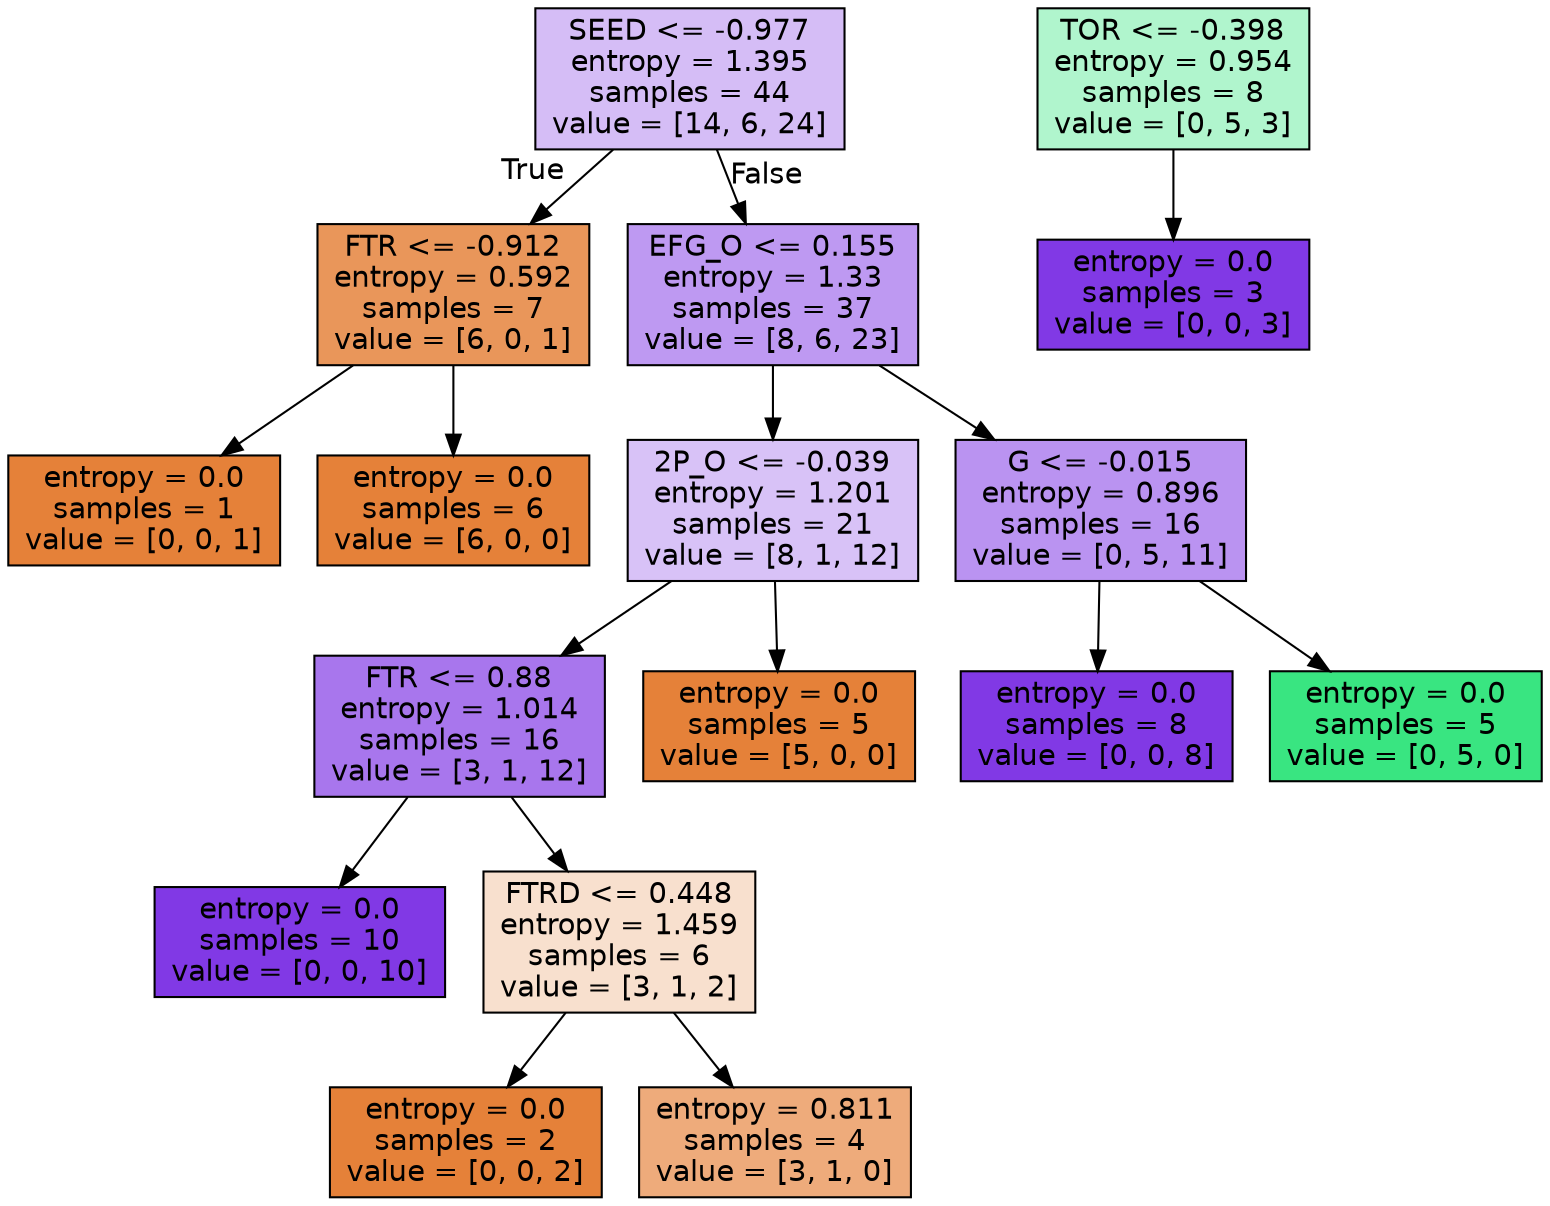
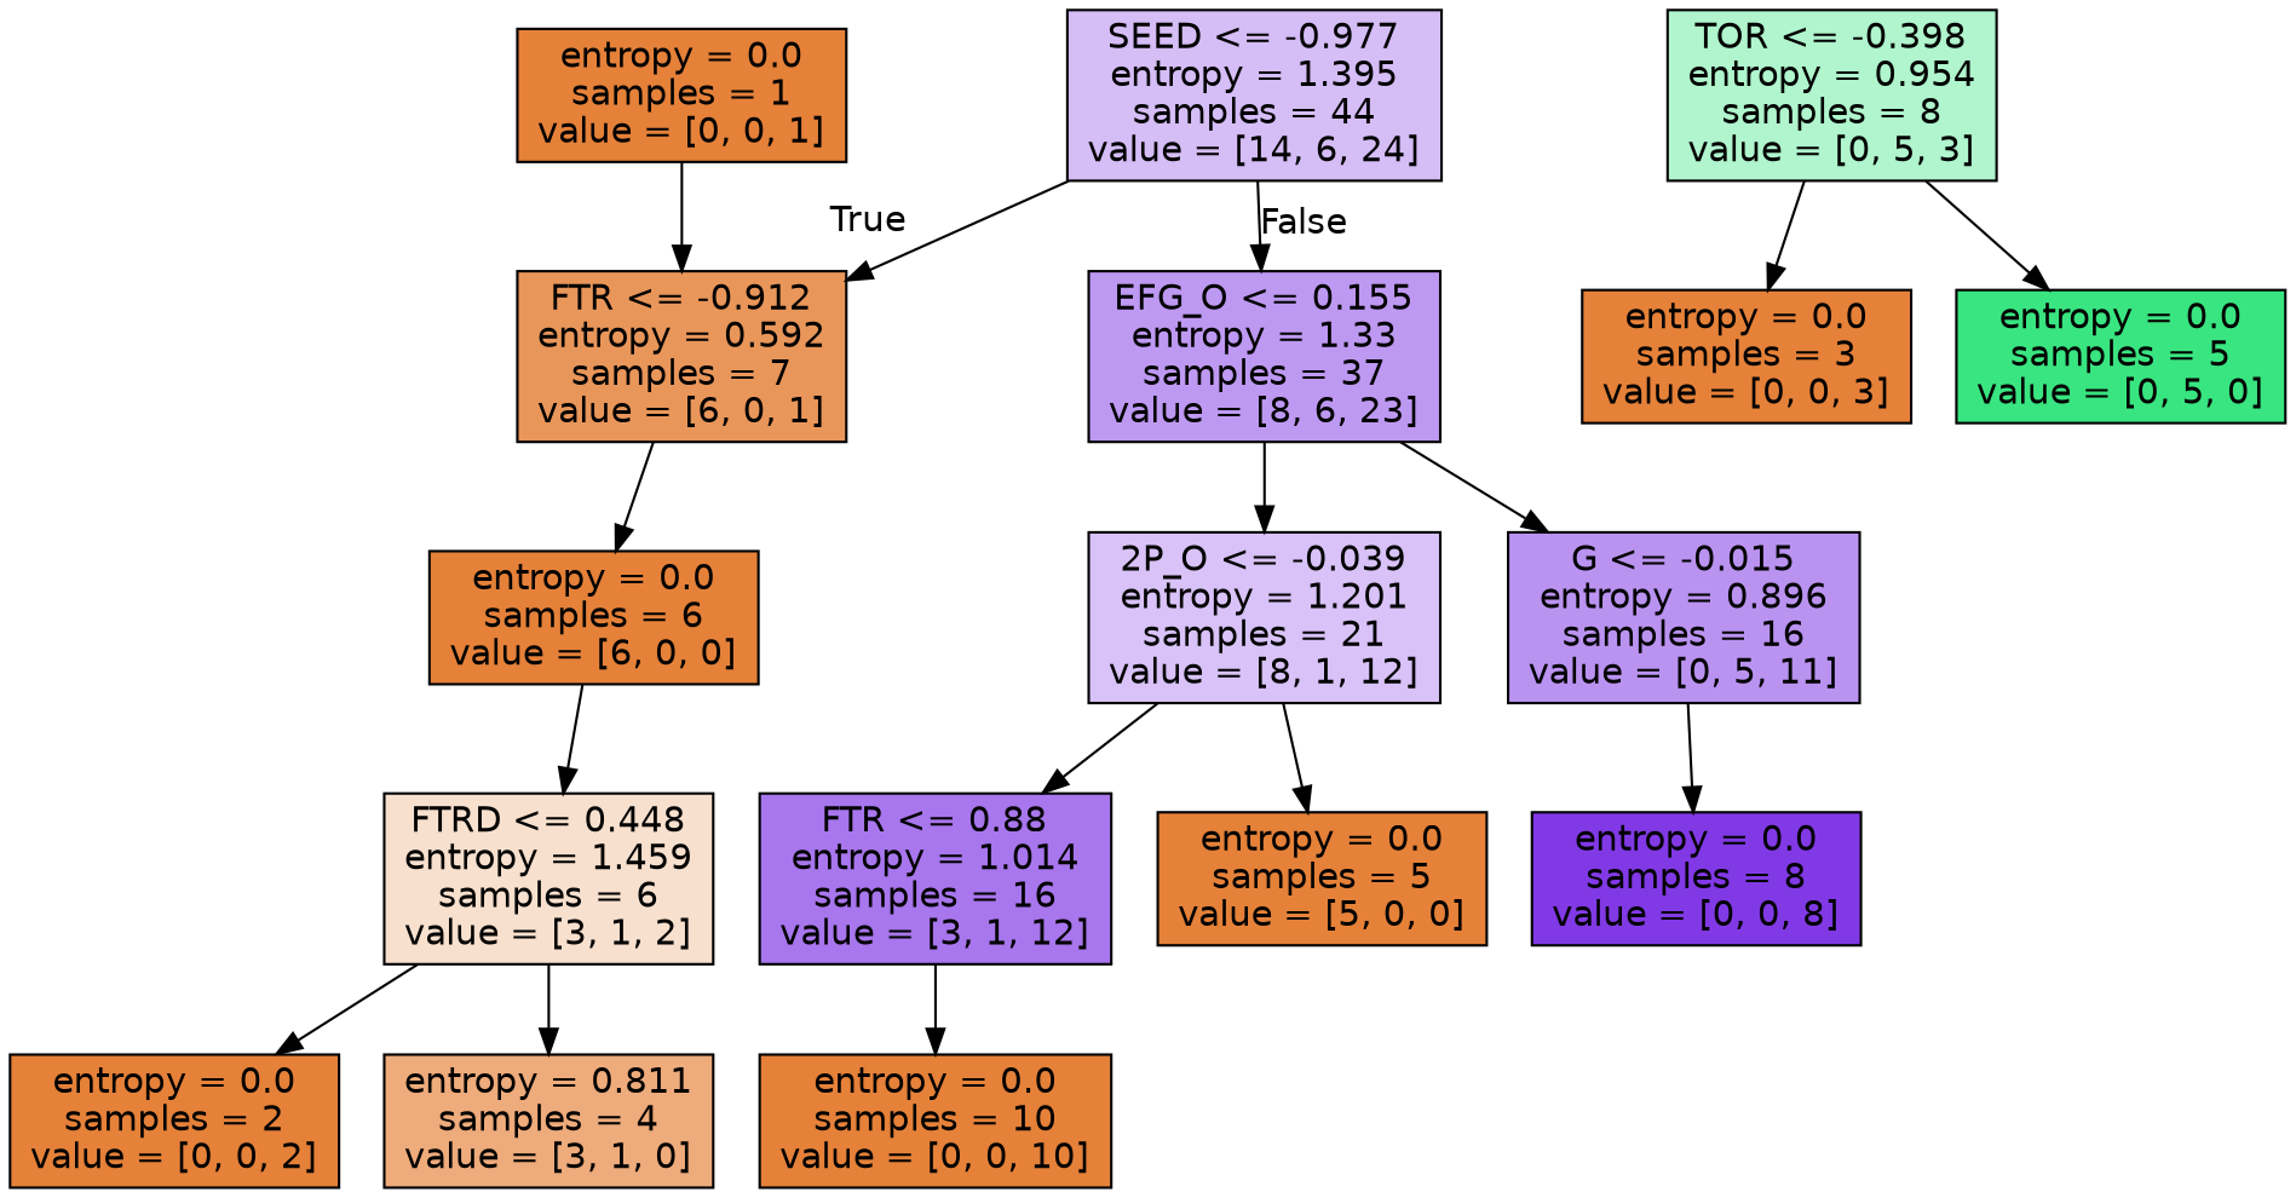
  digraph {
    node [color=black fillcolor="#e58139" fontname=helvetica shape=box style=filled]
    edge [fontname=helvetica]
    n1 [fillcolor="#d5bdf6" label="SEED <= -0.977\nentropy = 1.395\nsamples = 44\nvalue = [14, 6, 24]"]
    n2 [fillcolor="#e9965a" label="FTR <= -0.912\nentropy = 0.592\nsamples = 7\nvalue = [6, 0, 1]"]
    n3 [fillcolor="#be99f2" label="EFG_O <= 0.155\nentropy = 1.33\nsamples = 37\nvalue = [8, 6, 23]"]
    n4 [label="entropy = 0.0\nsamples = 1\nvalue = [0, 0, 1]"]
    n5 [label="entropy = 0.0\nsamples = 6\nvalue = [6, 0, 0]"]
    n6 [fillcolor="#d8c2f7" label="2P_O <= -0.039\nentropy = 1.201\nsamples = 21\nvalue = [8, 1, 12]"]
    n7 [fillcolor="#ba93f1" label="G <= -0.015\nentropy = 0.896\nsamples = 16\nvalue = [0, 5, 11]"]
    n8 [fillcolor="#a876ed" label="FTR <= 0.88\nentropy = 1.014\nsamples = 16\nvalue = [3, 1, 12]"]
    n9 [label="entropy = 0.0\nsamples = 5\nvalue = [5, 0, 0]"]
    n10 [fillcolor="#8139e5" label="entropy = 0.0\nsamples = 8\nvalue = [0, 0, 8]"]
-   n11 [fillcolor="#8139e5" label="entropy = 0.0\nsamples = 10\nvalue = [0, 0, 10]"]
+   n11 [label="entropy = 0.0\nsamples = 10\nvalue = [0, 0, 10]"]
    n12 [fillcolor="#f8e0ce" label="FTRD <= 0.448\nentropy = 1.459\nsamples = 6\nvalue = [3, 1, 2]"]
    n13 [label="entropy = 0.0\nsamples = 2\nvalue = [0, 0, 2]"]
    n14 [fillcolor="#eeab7b" label="entropy = 0.811\nsamples = 4\nvalue = [3, 1, 0]"]
    n15 [fillcolor="#b0f5cd" label="TOR <= -0.398\nentropy = 0.954\nsamples = 8\nvalue = [0, 5, 3]"]
-   n16 [fillcolor="#8139e5" label="entropy = 0.0\nsamples = 3\nvalue = [0, 0, 3]"]
+   n16 [label="entropy = 0.0\nsamples = 3\nvalue = [0, 0, 3]"]
    n17 [fillcolor="#39e581" label="entropy = 0.0\nsamples = 5\nvalue = [0, 5, 0]"]
    n1 -> n2 [headlabel=True labelangle=45 labeldistance=2.5]
    n1 -> n3 [headlabel=False labelangle=-45 labeldistance=2.5]
-   n2 -> n4
+   n4 -> n2
    n2 -> n5
    n3 -> n6
    n3 -> n7
    n6 -> n8
    n6 -> n9
    n7 -> n10
    n8 -> n11
-   n8 -> n12
+   n5 -> n12
    n12 -> n13
    n12 -> n14
    n15 -> n16
-   n7 -> n17
+   n15 -> n17
  }
